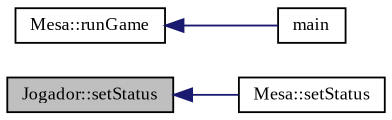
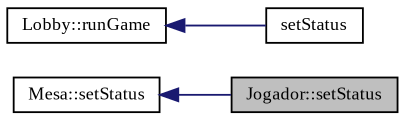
  digraph {
    fontname="Liberation Serif"
    rankdir=LR
    node [color=black fillcolor=white fontname="Liberation Serif" fontsize=10 shape=record style=filled]
    edge [color=midnightblue dir=back fontname="Liberation Serif" fontsize=10 labelfontname=Helvetica labelfontsize=10 style=solid]
    n1 [fillcolor=grey75 fontcolor=black height=0.2 label="Jogador::setStatus" width=0.4]
    n2 [height=0.2 label="Mesa::setStatus" width=0.4]
-   n3 [height=0.2 label="Mesa::runGame" width=0.4]
-   n4 [height=0.2 label=main width=0.4]
-   n1 -> n2
+   n3 [height=0.2 label="Lobby::runGame" width=0.4]
+   n4 [height=0.2 label=setStatus width=0.4]
+   n2 -> n1
    n3 -> n4
  }
